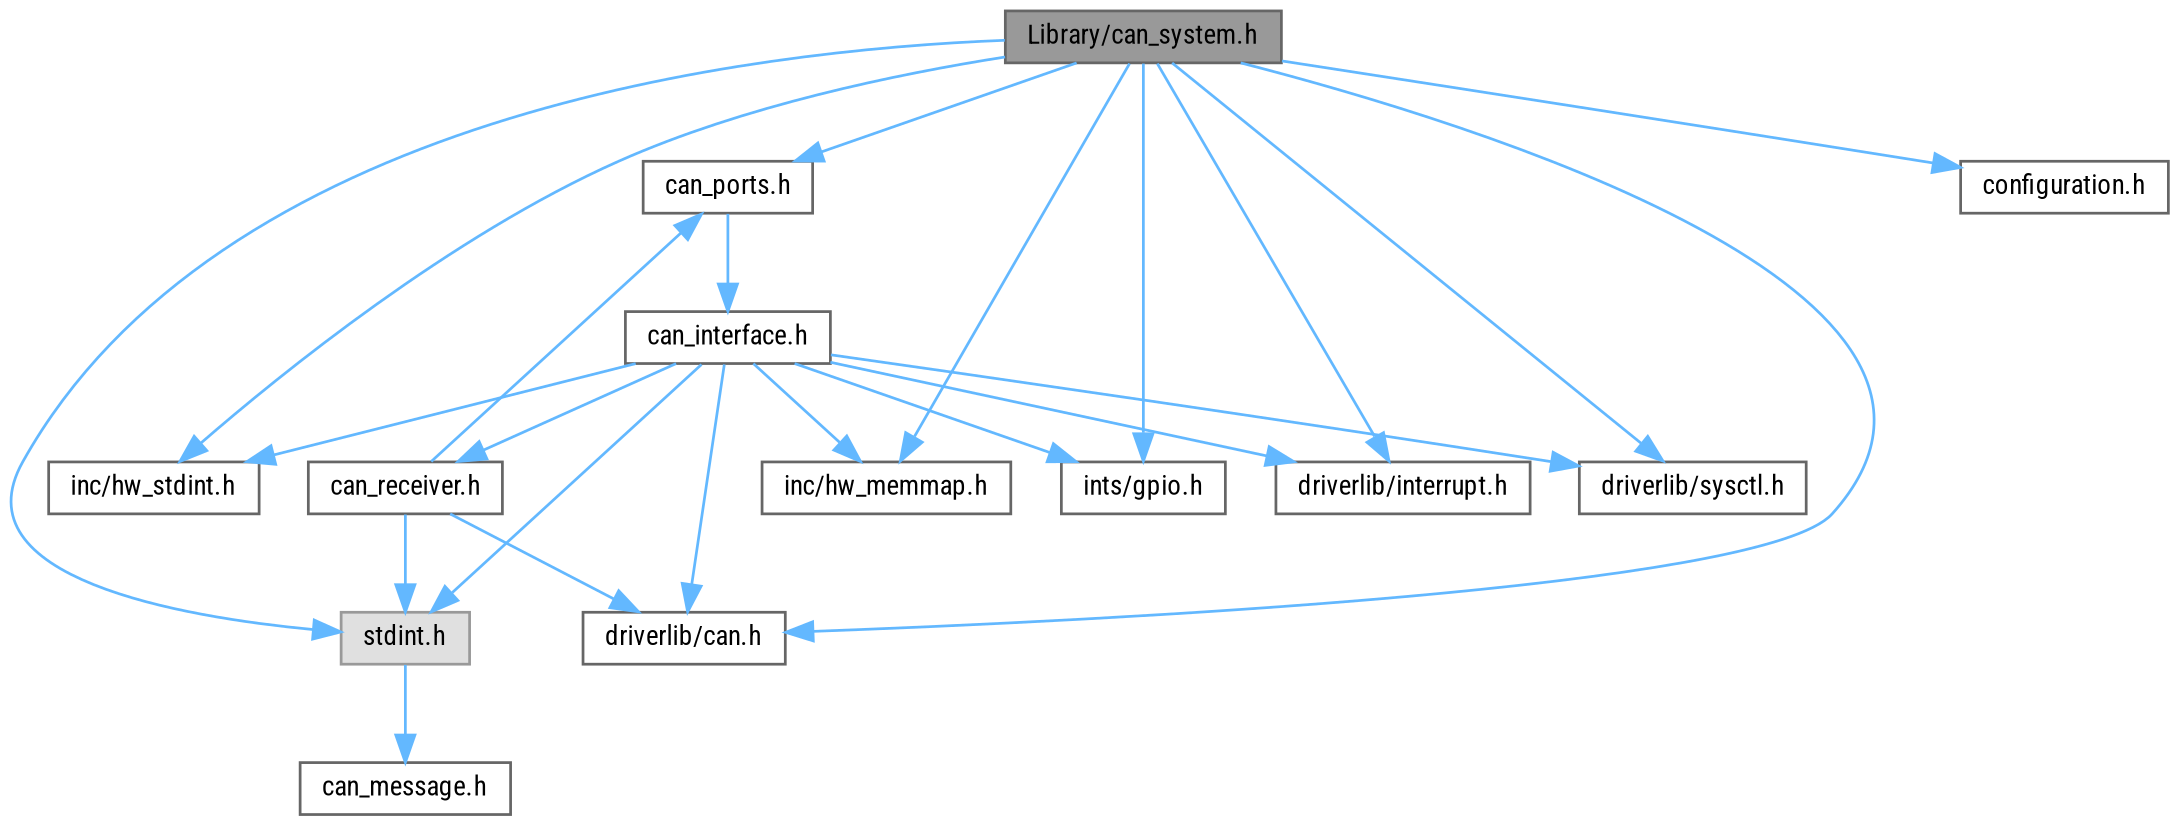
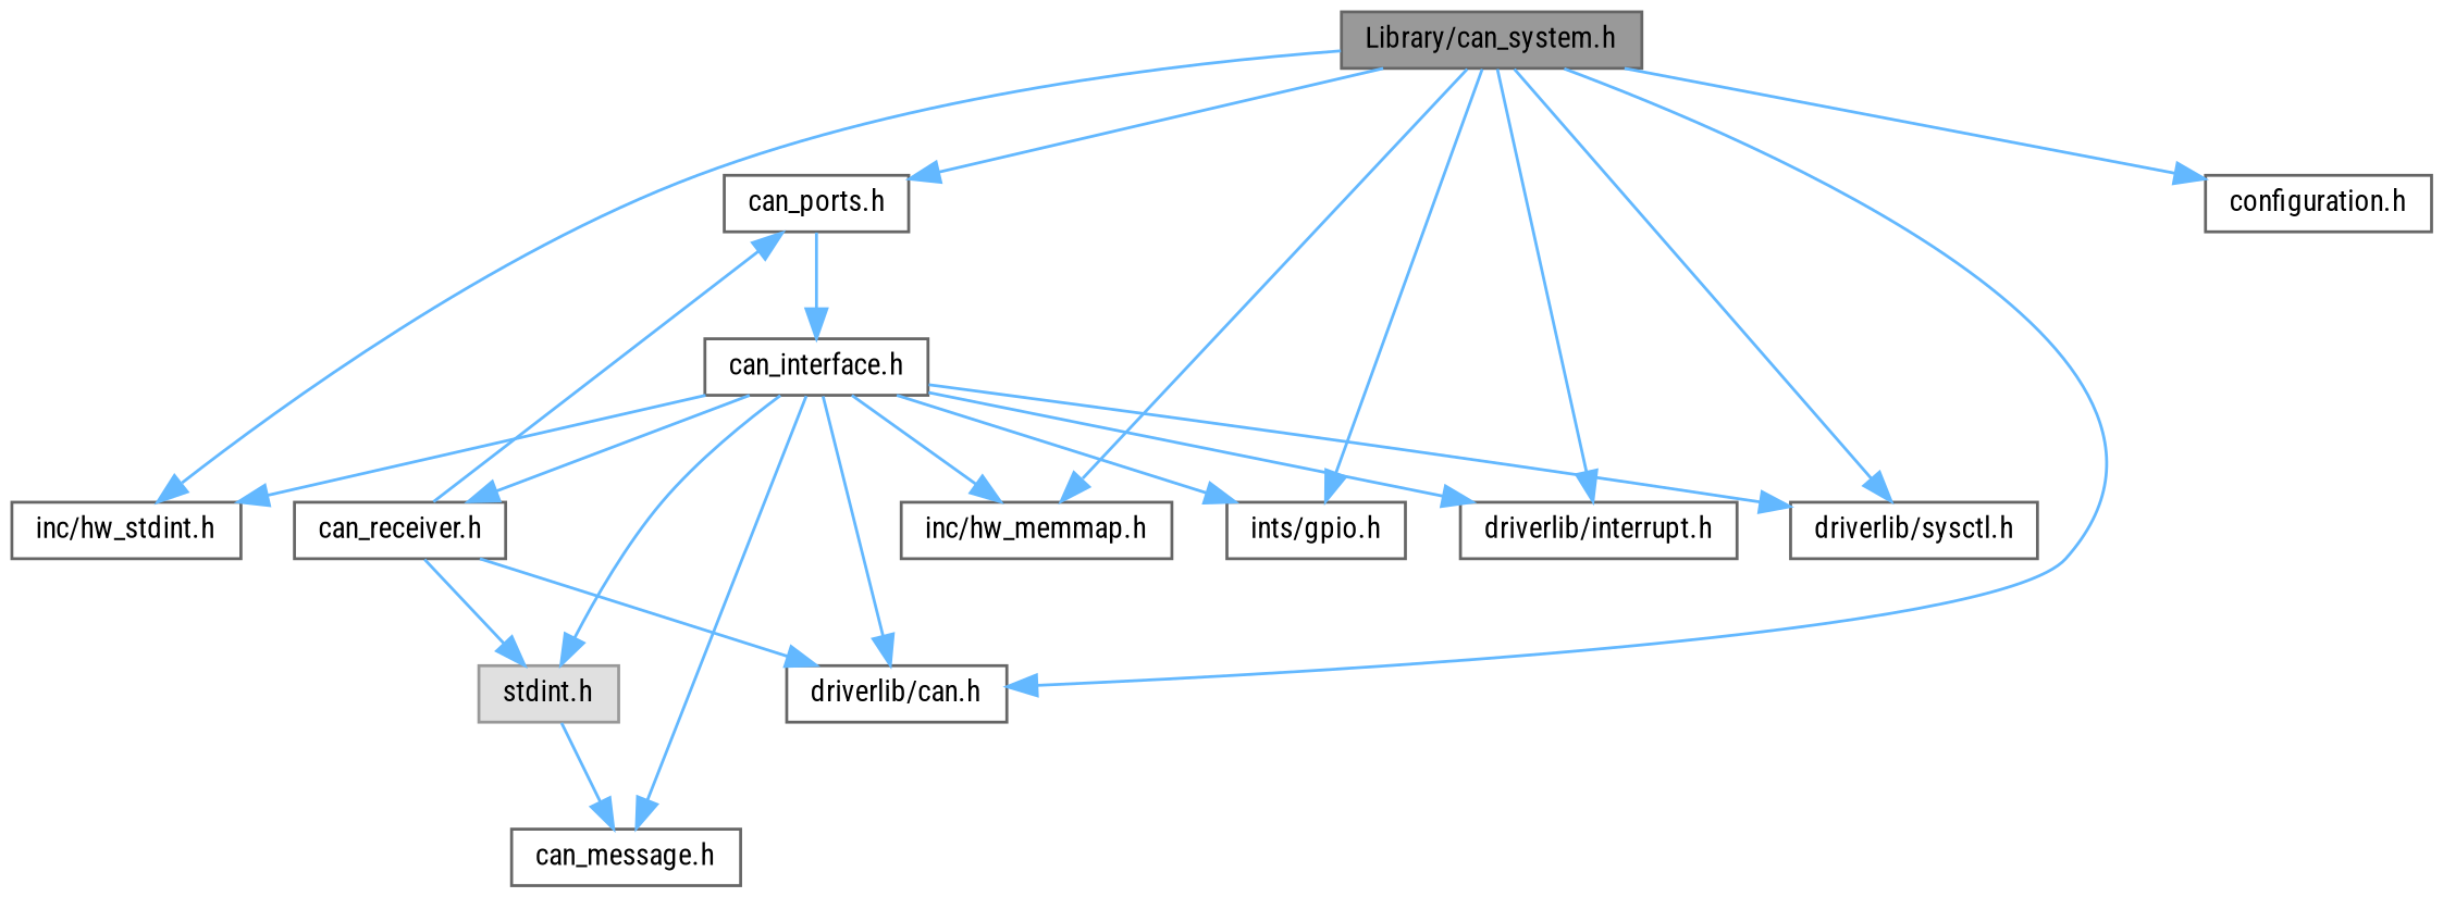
  digraph {
    fontname="Roboto Condensed"
    node [color=grey40 fillcolor=white fontname="Roboto Condensed" fontsize=10 shape=box style=filled]
    edge [color=steelblue1 fontname="Roboto Condensed" fontsize=10 labelfontname=Helvetica labelfontsize=10 style=solid]
    n1 [color=gray40 fillcolor=grey60 fontcolor=black height=0.2 label="Library/can_system.h" width=0.4]
    n2 [color=grey60 fillcolor="#E0E0E0" height=0.2 label="stdint.h" width=0.4]
    n3 [height=0.2 label="inc/hw_stdint.h" width=0.4]
    n4 [height=0.2 label="inc/hw_memmap.h" width=0.4]
    n5 [height=0.2 label="driverlib/can.h" width=0.4]
    n6 [height=0.2 label="ints/gpio.h" width=0.4]
    n7 [height=0.2 label="driverlib/interrupt.h" width=0.4]
    n8 [height=0.2 label="driverlib/sysctl.h" width=0.4]
    n9 [height=0.2 label="can_ports.h" width=0.4]
    n10 [height=0.2 label="configuration.h" width=0.4]
    n11 [height=0.2 label="can_message.h" width=0.4]
    n12 [height=0.2 label="can_interface.h" width=0.4]
    n13 [height=0.2 label="can_receiver.h" width=0.4]
-   n1 -> n2
    n1 -> n3
    n1 -> n4
    n1 -> n5
    n1 -> n6
    n1 -> n7
    n1 -> n8
    n1 -> n9
    n1 -> n10
    n2 -> n11
    n9 -> n12
    n12 -> n2
    n12 -> n3
    n12 -> n4
    n12 -> n5
    n12 -> n6
    n12 -> n7
    n12 -> n8
+   n12 -> n11
    n12 -> n13
    n13 -> n2
    n13 -> n5
    n13 -> n9
  }
